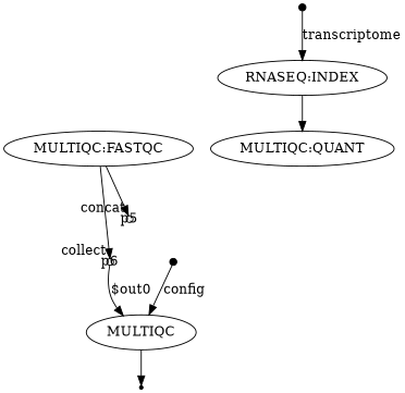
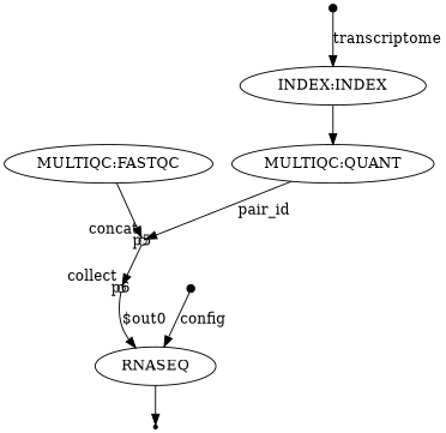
  digraph {
    n1 [label="MULTIQC:FASTQC"]
    p5 [fixedsize=true shape=circle width=0.1 xlabel=concat]
    n3 [label="MULTIQC:QUANT"]
    p6 [fixedsize=true shape=circle width=0.1 xlabel=collect]
    p1 [fixedsize=true shape=point width=0.1]
-   n6 [label="RNASEQ:INDEX"]
-   n7 [label=MULTIQC]
+   n6 [label="INDEX:INDEX"]
+   n7 [label=RNASEQ]
    p9 [shape=point]
    p7 [fixedsize=true shape=point width=0.1]
    n1 -> p5
-   n1 -> p6
+   p5 -> p6
+   n3 -> p5 [label=pair_id]
    p6 -> n7 [label="$out0"]
    p1 -> n6 [label=transcriptome]
    n6 -> n3
    n7 -> p9
    p7 -> n7 [label=config]
  }
